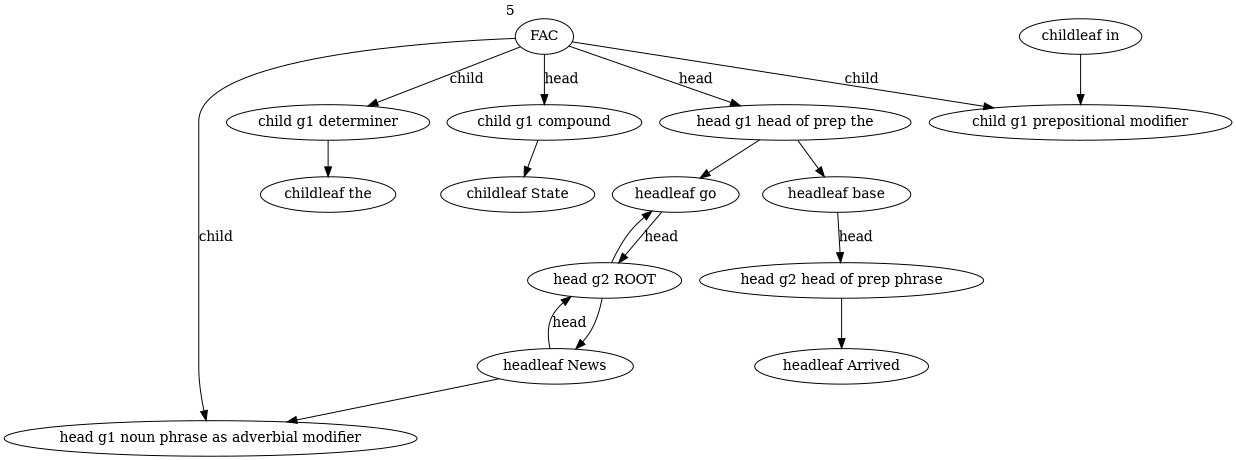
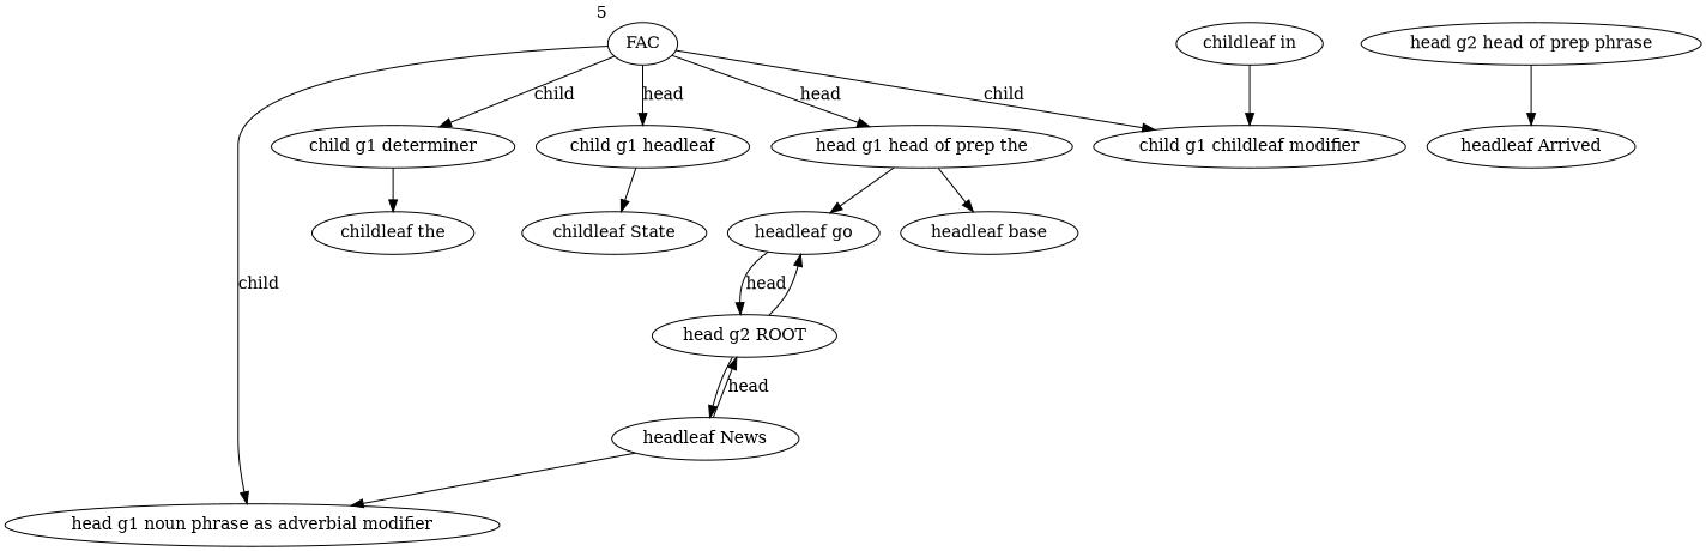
  strict digraph {
    node [weight=1]
    FAC [weight=5 xlabel=5]
    n2 [label="head g1 head of prep the" weight=2]
-   "child g1 prepositional modifier"
+   "child g1 prepositional modifier" [label="child g1 childleaf modifier"]
    "head g1 noun phrase as adverbial modifier" [weight=3]
    "child g1 determiner" [weight=3]
-   "child g1 compound"
+   "child g1 compound" [label="child g1 headleaf"]
    "headleaf base"
    "headleaf go" [weight=2]
    "childleaf the" [weight=3]
    "childleaf State"
    "head g2 head of prep phrase"
    "head g2 ROOT" [weight=4]
    "headleaf Arrived"
    "childleaf in"
    "headleaf News" [weight=6]
    FAC -> n2 [label=head]
    FAC -> "child g1 prepositional modifier" [label=child]
    FAC -> "head g1 noun phrase as adverbial modifier" [label=child]
    FAC -> "child g1 determiner" [label=child]
    FAC -> "child g1 compound" [label=head]
    n2 -> "headleaf base"
    n2 -> "headleaf go"
    "child g1 determiner" -> "childleaf the"
    "child g1 compound" -> "childleaf State"
-   "headleaf base" -> "head g2 head of prep phrase" [label=head]
    "headleaf go" -> "head g2 ROOT" [label=head]
    "head g2 head of prep phrase" -> "headleaf Arrived"
    "head g2 ROOT" -> "headleaf go"
    "head g2 ROOT" -> "headleaf News"
    "childleaf in" -> "child g1 prepositional modifier"
    "headleaf News" -> "head g1 noun phrase as adverbial modifier"
    "headleaf News" -> "head g2 ROOT" [label=head]
  }
